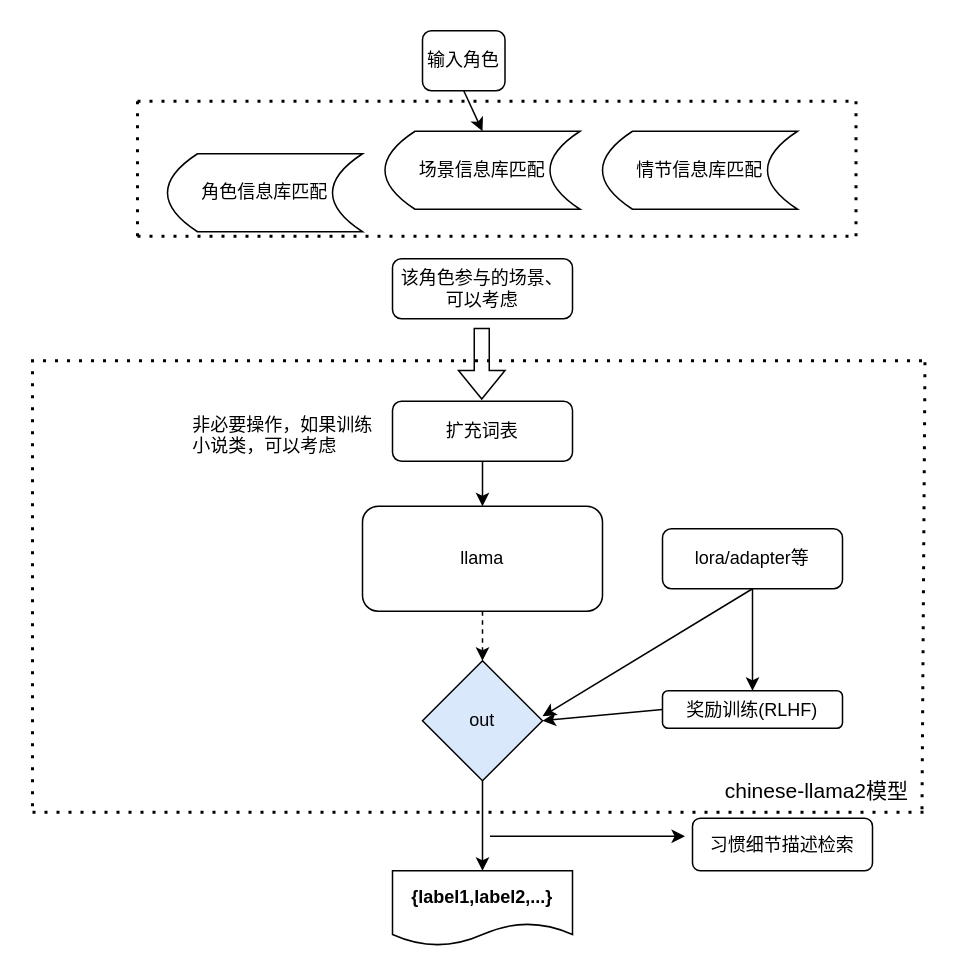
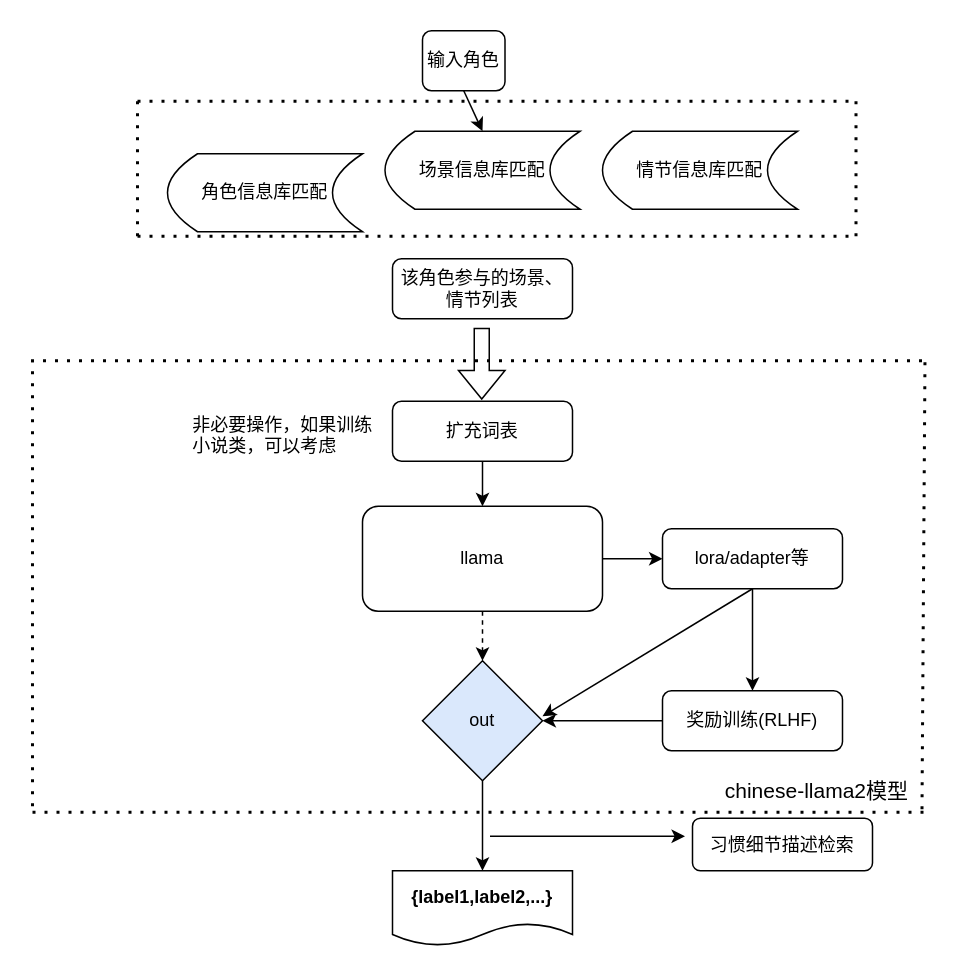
  <mxCell id="0" />
  <mxCell id="1" parent="0" />
- <mxCell id="2" value="该角色参与的场景、可以考虑" style="rounded=1;whiteSpace=wrap;html=1;fontSize=12;glass=0;strokeWidth=1;shadow=0;" vertex="1" parent="1"><mxGeometry x="261" y="172" width="120" height="40" as="geometry" /></mxCell>
+ <mxCell id="2" value="该角色参与的场景、情节列表" style="rounded=1;whiteSpace=wrap;html=1;fontSize=12;glass=0;strokeWidth=1;shadow=0;" vertex="1" parent="1"><mxGeometry x="261" y="172" width="120" height="40" as="geometry" /></mxCell>
  <mxCell id="3" value="输入角色" style="rounded=1;whiteSpace=wrap;html=1;fontSize=12;glass=0;strokeWidth=1;shadow=0;" vertex="1" parent="1"><mxGeometry x="281" y="20" width="55" height="40" as="geometry" /></mxCell>
  <mxCell id="4" value="" style="shape=flexArrow;endArrow=classic;html=1;rounded=0;exitX=0.5;exitY=1;exitDx=0;exitDy=0;" edge="1" parent="1"><mxGeometry width="50" height="50" relative="1" as="geometry"><mxPoint x="320.5" y="218" as="sourcePoint" /><mxPoint x="320.5" y="266" as="targetPoint" /></mxGeometry></mxCell>
  <mxCell id="5" value="" style="endArrow=classic;html=1;rounded=0;exitX=0.5;exitY=1;exitDx=0;exitDy=0;" edge="1" parent="1" source="3"><mxGeometry width="50" height="50" relative="1" as="geometry"><mxPoint x="451" y="327" as="sourcePoint" /><mxPoint x="321" y="87" as="targetPoint" /></mxGeometry></mxCell>
  <mxCell id="6" value="" style="endArrow=none;dashed=1;html=1;dashPattern=1 3;strokeWidth=2;rounded=0;" edge="1" parent="1"><mxGeometry width="50" height="50" relative="1" as="geometry"><mxPoint x="20" y="240" as="sourcePoint" /><mxPoint x="620" y="240" as="targetPoint" /></mxGeometry></mxCell>
  <mxCell id="7" value="" style="endArrow=none;dashed=1;html=1;dashPattern=1 3;strokeWidth=2;rounded=0;" edge="1" parent="1"><mxGeometry width="50" height="50" relative="1" as="geometry"><mxPoint x="21" y="541" as="sourcePoint" /><mxPoint x="621" y="541" as="targetPoint" /></mxGeometry></mxCell>
  <mxCell id="8" value="" style="endArrow=none;dashed=1;html=1;dashPattern=1 3;strokeWidth=2;rounded=0;" edge="1" parent="1"><mxGeometry width="50" height="50" relative="1" as="geometry"><mxPoint x="21" y="537" as="sourcePoint" /><mxPoint x="21" y="240" as="targetPoint" /></mxGeometry></mxCell>
  <mxCell id="9" value="" style="endArrow=none;dashed=1;html=1;dashPattern=1 3;strokeWidth=2;rounded=0;exitX=1;exitY=1;exitDx=0;exitDy=0;" edge="1" parent="1"><mxGeometry width="50" height="50" relative="1" as="geometry"><mxPoint x="614" y="539" as="sourcePoint" /><mxPoint x="616" y="238" as="targetPoint" /></mxGeometry></mxCell>
  <mxCell id="10" value="&lt;p class=&quot;MsoNormal&quot;&gt;&lt;span style=&quot;font-size: 10.5pt; background-color: rgb(255, 255, 255);&quot;&gt;&lt;font style=&quot;&quot; face=&quot;Helvetica&quot;&gt;chinese-llama2模型&lt;/font&gt;&lt;/span&gt;&lt;/p&gt;" style="text;whiteSpace=wrap;html=1;" vertex="1" parent="1"><mxGeometry x="481" y="500" width="130" height="60" as="geometry" /></mxCell>
  <mxCell id="11" value="角色信息库匹配" style="shape=dataStorage;whiteSpace=wrap;html=1;fixedSize=1;" vertex="1" parent="1"><mxGeometry x="111" y="102" width="130" height="52" as="geometry" /></mxCell>
  <mxCell id="12" value="情节信息库匹配" style="shape=dataStorage;whiteSpace=wrap;html=1;fixedSize=1;" vertex="1" parent="1"><mxGeometry x="401" y="87" width="130" height="52" as="geometry" /></mxCell>
  <mxCell id="13" value="场景信息库匹配" style="shape=dataStorage;whiteSpace=wrap;html=1;fixedSize=1;" vertex="1" parent="1"><mxGeometry x="256" y="87" width="130" height="52" as="geometry" /></mxCell>
  <mxCell id="14" value="" style="endArrow=none;dashed=1;html=1;dashPattern=1 3;strokeWidth=2;rounded=0;" edge="1" parent="1"><mxGeometry width="50" height="50" relative="1" as="geometry"><mxPoint x="91" y="157" as="sourcePoint" /><mxPoint x="571" y="157" as="targetPoint" /></mxGeometry></mxCell>
  <mxCell id="15" value="" style="endArrow=none;dashed=1;html=1;dashPattern=1 3;strokeWidth=2;rounded=0;" edge="1" parent="1"><mxGeometry width="50" height="50" relative="1" as="geometry"><mxPoint x="91" y="67" as="sourcePoint" /><mxPoint x="571" y="67" as="targetPoint" /></mxGeometry></mxCell>
  <mxCell id="16" value="" style="endArrow=none;dashed=1;html=1;dashPattern=1 3;strokeWidth=2;rounded=0;" edge="1" parent="1"><mxGeometry width="50" height="50" relative="1" as="geometry"><mxPoint x="91" y="157" as="sourcePoint" /><mxPoint x="91" y="67" as="targetPoint" /></mxGeometry></mxCell>
  <mxCell id="17" value="" style="endArrow=none;dashed=1;html=1;dashPattern=1 3;strokeWidth=2;rounded=0;" edge="1" parent="1"><mxGeometry width="50" height="50" relative="1" as="geometry"><mxPoint x="570" y="157" as="sourcePoint" /><mxPoint x="570" y="67" as="targetPoint" /></mxGeometry></mxCell>
  <mxCell id="18" value="&lt;b&gt;{label1,label2,...}&lt;/b&gt;" style="shape=document;whiteSpace=wrap;html=1;boundedLbl=1;" vertex="1" parent="1"><mxGeometry x="261" y="580" width="120" height="50" as="geometry" /></mxCell>
  <mxCell id="19" value="" style="endArrow=classic;html=1;rounded=0;" edge="1" parent="1"><mxGeometry width="50" height="50" relative="1" as="geometry"><mxPoint x="326" y="557" as="sourcePoint" /><mxPoint x="456" y="557" as="targetPoint" /></mxGeometry></mxCell>
  <mxCell id="20" value="习惯细节描述检索" style="rounded=1;whiteSpace=wrap;html=1;" vertex="1" parent="1"><mxGeometry x="461" y="545" width="120" height="35" as="geometry" /></mxCell>
  <mxCell id="21" value="扩充词表" style="rounded=1;whiteSpace=wrap;html=1;fontSize=12;glass=0;strokeWidth=1;shadow=0;" vertex="1" parent="1"><mxGeometry x="261" y="267" width="120" height="40" as="geometry" /></mxCell>
  <mxCell id="22" value="&lt;p class=&quot;MsoNormal&quot;&gt;&lt;span style=&quot;background-color: rgb(255, 255, 255);&quot;&gt;&lt;font style=&quot;font-size: 12px;&quot; face=&quot;Helvetica&quot;&gt;非必要操作，如果训练小说类，可以考虑&lt;/font&gt;&lt;/span&gt;&lt;/p&gt;" style="text;whiteSpace=wrap;html=1;" vertex="1" parent="1"><mxGeometry x="126" y="257" width="130" height="60" as="geometry" /></mxCell>
  <mxCell id="23" value="llama" style="rounded=1;whiteSpace=wrap;html=1;fontSize=12;glass=0;strokeWidth=1;shadow=0;" vertex="1" parent="1"><mxGeometry x="241" y="337" width="160" height="70" as="geometry" /></mxCell>
  <mxCell id="24" value="lora/adapter等" style="rounded=1;whiteSpace=wrap;html=1;fontSize=12;glass=0;strokeWidth=1;shadow=0;" vertex="1" parent="1"><mxGeometry x="441" y="352" width="120" height="40" as="geometry" /></mxCell>
  <mxCell id="25" value="out" style="rhombus;whiteSpace=wrap;html=1;fillColor=#dae8fc;" vertex="1" parent="1"><mxGeometry x="281" y="440" width="80" height="80" as="geometry" /></mxCell>
- <mxCell id="26" value="奖励训练(RLHF)" style="rounded=1;whiteSpace=wrap;html=1;fontSize=12;glass=0;strokeWidth=1;shadow=0;" vertex="1" parent="1"><mxGeometry x="441" y="460" width="120" height="25" as="geometry" /></mxCell>
+ <mxCell id="26" value="奖励训练(RLHF)" style="rounded=1;whiteSpace=wrap;html=1;fontSize=12;glass=0;strokeWidth=1;shadow=0;" vertex="1" parent="1"><mxGeometry x="441" y="460" width="120" height="40" as="geometry" /></mxCell>
+ <mxCell id="27" value="" style="endArrow=classic;html=1;rounded=0;exitX=1;exitY=0.5;exitDx=0;exitDy=0;entryX=0;entryY=0.5;entryDx=0;entryDy=0;" edge="1" parent="1" source="23" target="24"><mxGeometry width="50" height="50" relative="1" as="geometry"><mxPoint x="341" y="487" as="sourcePoint" /><mxPoint x="391" y="437" as="targetPoint" /></mxGeometry></mxCell>
  <mxCell id="28" value="" style="endArrow=classic;html=1;rounded=0;exitX=0.5;exitY=1;exitDx=0;exitDy=0;" edge="1" parent="1" source="21" target="23"><mxGeometry width="50" height="50" relative="1" as="geometry"><mxPoint x="341" y="487" as="sourcePoint" /><mxPoint x="391" y="437" as="targetPoint" /></mxGeometry></mxCell>
  <mxCell id="29" value="" style="endArrow=classic;html=1;rounded=0;exitX=0.5;exitY=1;exitDx=0;exitDy=0;entryX=0.5;entryY=0;entryDx=0;entryDy=0;dashed=1;" edge="1" parent="1" source="23" target="25"><mxGeometry width="50" height="50" relative="1" as="geometry"><mxPoint x="341" y="487" as="sourcePoint" /><mxPoint x="391" y="437" as="targetPoint" /></mxGeometry></mxCell>
  <mxCell id="30" value="" style="endArrow=classic;html=1;rounded=0;exitX=0.5;exitY=1;exitDx=0;exitDy=0;" edge="1" parent="1" source="24"><mxGeometry width="50" height="50" relative="1" as="geometry"><mxPoint x="341" y="487" as="sourcePoint" /><mxPoint x="361" y="477" as="targetPoint" /></mxGeometry></mxCell>
  <mxCell id="31" value="" style="endArrow=classic;html=1;rounded=0;exitX=0;exitY=0.5;exitDx=0;exitDy=0;entryX=1;entryY=0.5;entryDx=0;entryDy=0;" edge="1" parent="1" source="26" target="25"><mxGeometry width="50" height="50" relative="1" as="geometry"><mxPoint x="341" y="487" as="sourcePoint" /><mxPoint x="391" y="437" as="targetPoint" /></mxGeometry></mxCell>
  <mxCell id="32" value="" style="endArrow=classic;html=1;rounded=0;entryX=0.5;entryY=0;entryDx=0;entryDy=0;exitX=0.5;exitY=1;exitDx=0;exitDy=0;" edge="1" parent="1" source="24" target="26"><mxGeometry width="50" height="50" relative="1" as="geometry"><mxPoint x="501" y="397" as="sourcePoint" /><mxPoint x="391" y="437" as="targetPoint" /></mxGeometry></mxCell>
  <mxCell id="33" value="" style="endArrow=classic;html=1;rounded=0;exitX=0.5;exitY=1;exitDx=0;exitDy=0;" edge="1" parent="1" source="25" target="18"><mxGeometry width="50" height="50" relative="1" as="geometry"><mxPoint x="341" y="487" as="sourcePoint" /><mxPoint x="391" y="437" as="targetPoint" /></mxGeometry></mxCell>
